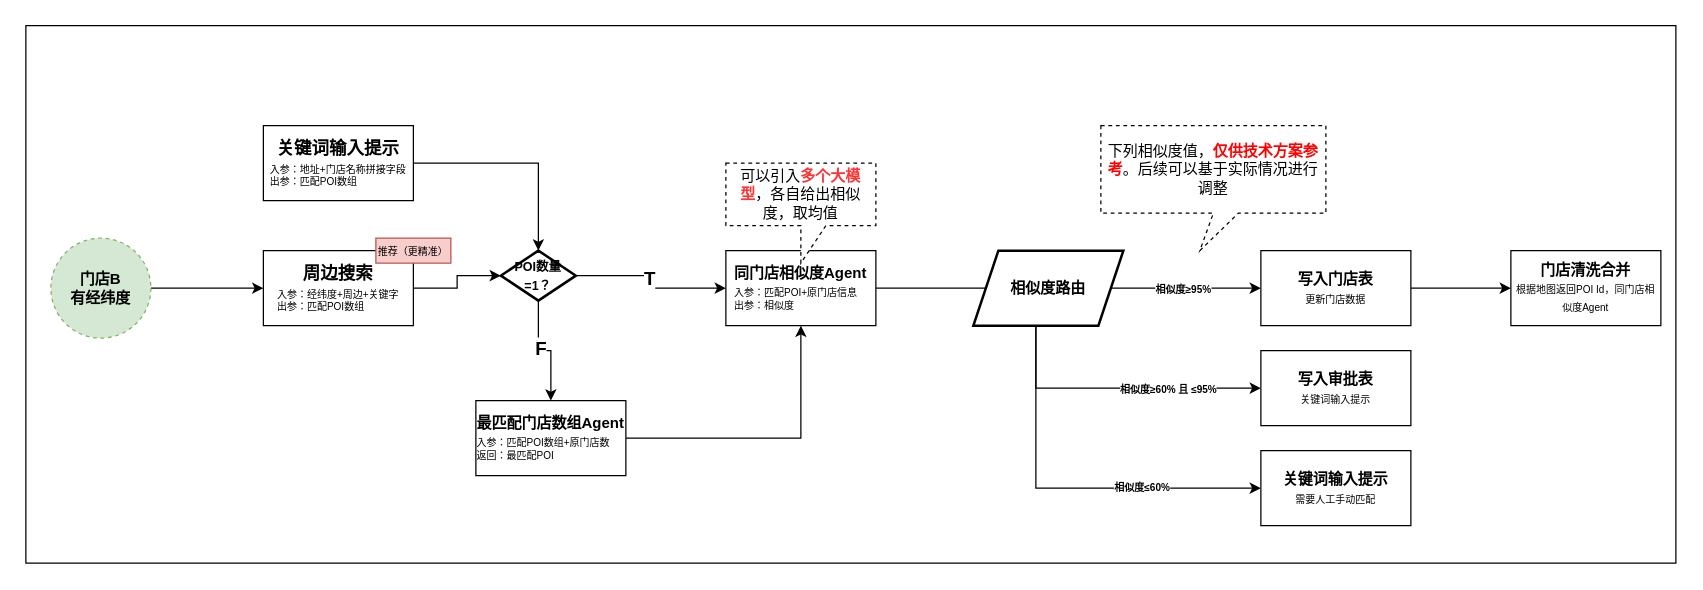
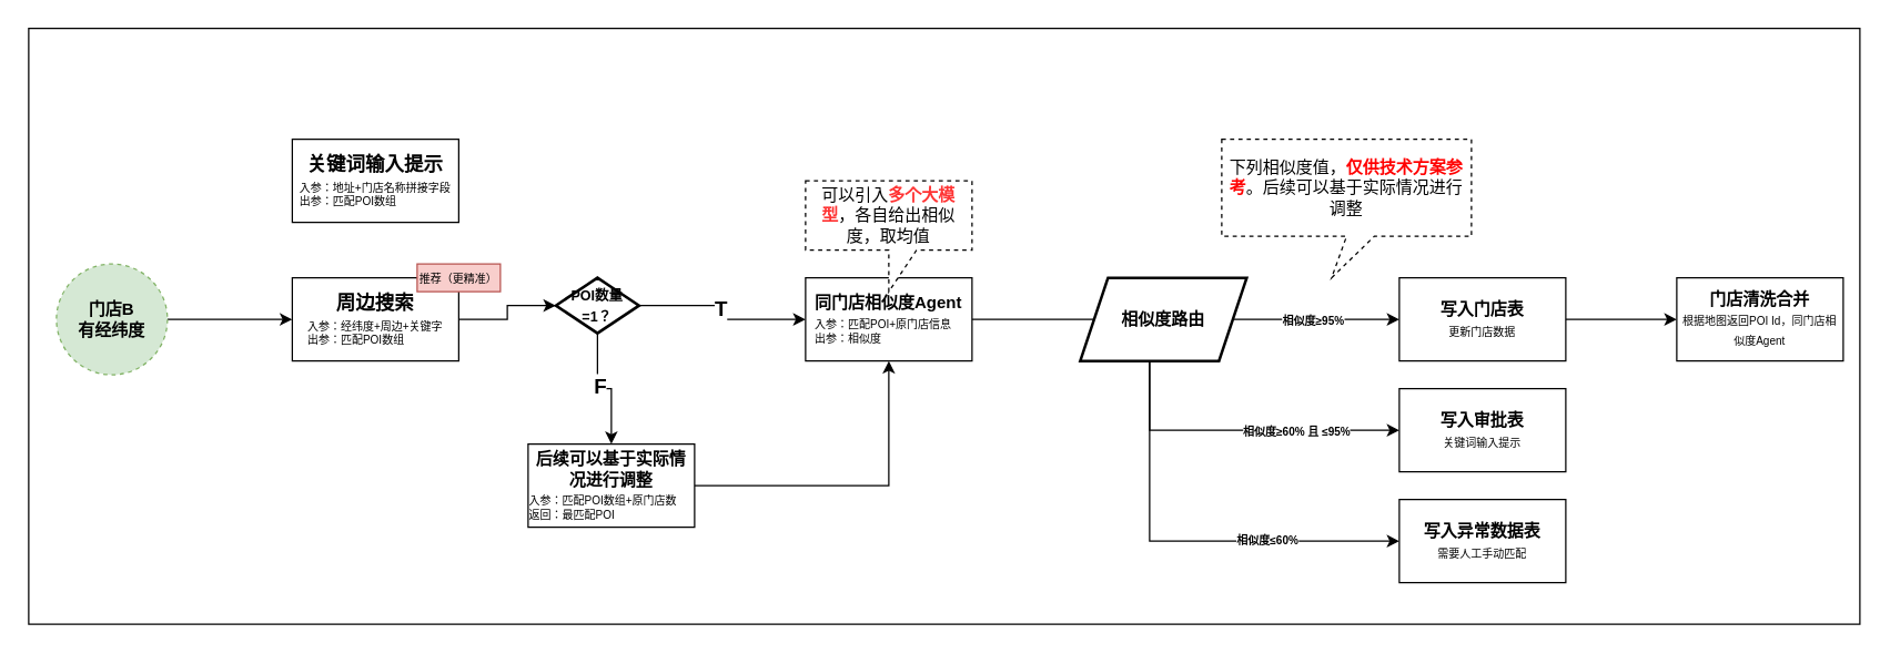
  <mxCell id="0" />
  <mxCell id="1" parent="0" />
  <mxCell id="2" value="" style="rounded=0;whiteSpace=wrap;html=1;" vertex="1" parent="1"><mxGeometry x="20" width="1320" height="430" as="geometry" y="20" /></mxCell>
  <mxCell id="3" value="" style="edgeStyle=orthogonalEdgeStyle;rounded=0;orthogonalLoop=1;jettySize=auto;html=1;" edge="1" parent="1" source="4" target="9"><mxGeometry relative="1" as="geometry" /></mxCell>
  <mxCell id="4" value="&lt;font style=&quot;font-size: 14px;&quot;&gt;&lt;b style=&quot;&quot;&gt;周边搜索&lt;/b&gt;&lt;/font&gt;&lt;br&gt;&lt;div style=&quot;text-align: left;&quot;&gt;&lt;span style=&quot;font-size: 8px; background-color: initial;&quot;&gt;入参：经纬度+周边+关键字&lt;/span&gt;&lt;/div&gt;&lt;font style=&quot;font-size: 8px;&quot;&gt;&lt;div style=&quot;text-align: left;&quot;&gt;&lt;span style=&quot;background-color: initial;&quot;&gt;出参：匹配POI数组&lt;/span&gt;&lt;/div&gt;&lt;/font&gt;" style="rounded=0;whiteSpace=wrap;html=1;" vertex="1" parent="1"><mxGeometry x="210" y="200" width="120" height="60" as="geometry" /></mxCell>
  <mxCell id="5" value="" style="edgeStyle=orthogonalEdgeStyle;rounded=0;orthogonalLoop=1;jettySize=auto;html=1;" edge="1" parent="1" source="9" target="11"><mxGeometry relative="1" as="geometry" /></mxCell>
  <mxCell id="6" value="&lt;font style=&quot;font-size: 15px;&quot;&gt;&lt;b&gt;T&lt;/b&gt;&lt;/font&gt;" style="edgeLabel;html=1;align=center;verticalAlign=middle;resizable=0;points=[];" vertex="1" connectable="0" parent="5"><mxGeometry x="-0.113" y="-1" relative="1" as="geometry"><mxPoint as="offset" /></mxGeometry></mxCell>
  <mxCell id="7" value="" style="edgeStyle=orthogonalEdgeStyle;rounded=0;orthogonalLoop=1;jettySize=auto;html=1;" edge="1" parent="1" source="9" target="13"><mxGeometry relative="1" as="geometry" /></mxCell>
  <mxCell id="8" value="&lt;font style=&quot;font-size: 15px;&quot;&gt;&lt;b&gt;F&lt;/b&gt;&lt;/font&gt;" style="edgeLabel;html=1;align=center;verticalAlign=middle;resizable=0;points=[];" vertex="1" connectable="0" parent="7"><mxGeometry x="-0.17" y="1" relative="1" as="geometry"><mxPoint as="offset" /></mxGeometry></mxCell>
  <mxCell id="9" value="&lt;font style=&quot;font-size: 10px;&quot;&gt;POI数量=1？&lt;/font&gt;" style="rhombus;whiteSpace=wrap;html=1;rounded=0;strokeWidth=2;fontStyle=1" vertex="1" parent="1"><mxGeometry x="400" y="200" width="60" height="40" as="geometry" /></mxCell>
  <mxCell id="10" value="" style="edgeStyle=orthogonalEdgeStyle;rounded=0;orthogonalLoop=1;jettySize=auto;html=1;" edge="1" parent="1" source="11"><mxGeometry relative="1" as="geometry"><mxPoint x="800" y="230" as="targetPoint" /></mxGeometry></mxCell>
  <mxCell id="11" value="&lt;b&gt;同门店相似度Agent&lt;/b&gt;&lt;br&gt;&lt;div style=&quot;text-align: left;&quot;&gt;&lt;span style=&quot;font-size: 8px; background-color: initial;&quot;&gt;入参：匹配POI+原门店信息&lt;/span&gt;&lt;/div&gt;&lt;font style=&quot;font-size: 8px;&quot;&gt;&lt;div style=&quot;text-align: left;&quot;&gt;&lt;span style=&quot;background-color: initial;&quot;&gt;出参：相似度&lt;/span&gt;&lt;/div&gt;&lt;/font&gt;" style="whiteSpace=wrap;html=1;rounded=0;" vertex="1" parent="1"><mxGeometry x="580" y="200" width="120" height="60" as="geometry" /></mxCell>
  <mxCell id="12" style="edgeStyle=orthogonalEdgeStyle;rounded=0;orthogonalLoop=1;jettySize=auto;html=1;exitX=1;exitY=0.5;exitDx=0;exitDy=0;entryX=0.5;entryY=1;entryDx=0;entryDy=0;" edge="1" parent="1" source="13" target="11"><mxGeometry relative="1" as="geometry" /></mxCell>
- <mxCell id="13" value="&lt;font style=&quot;font-size: 12px;&quot;&gt;&lt;b style=&quot;&quot;&gt;最匹配门店数组Agent&lt;/b&gt;&lt;/font&gt;&lt;br&gt;&lt;div style=&quot;text-align: left;&quot;&gt;&lt;span style=&quot;font-size: 8px; background-color: initial;&quot;&gt;入参：匹配POI数组+原门店数&lt;/span&gt;&lt;/div&gt;&lt;font style=&quot;font-size: 8px;&quot;&gt;&lt;div style=&quot;text-align: left;&quot;&gt;&lt;span style=&quot;background-color: initial;&quot;&gt;返回：最匹配POI&lt;/span&gt;&lt;/div&gt;&lt;/font&gt;" style="whiteSpace=wrap;html=1;rounded=0;" vertex="1" parent="1"><mxGeometry x="380" y="320" width="120" height="60" as="geometry" /></mxCell>
+ <mxCell id="13" value="&lt;font style=&quot;font-size: 12px;&quot;&gt;&lt;b style=&quot;&quot;&gt;后续可以基于实际情况进行调整&lt;/b&gt;&lt;/font&gt;&lt;br&gt;&lt;div style=&quot;text-align: left;&quot;&gt;&lt;span style=&quot;font-size: 8px; background-color: initial;&quot;&gt;入参：匹配POI数组+原门店数&lt;/span&gt;&lt;/div&gt;&lt;font style=&quot;font-size: 8px;&quot;&gt;&lt;div style=&quot;text-align: left;&quot;&gt;&lt;span style=&quot;background-color: initial;&quot;&gt;返回：最匹配POI&lt;/span&gt;&lt;/div&gt;&lt;/font&gt;" style="whiteSpace=wrap;html=1;rounded=0;" vertex="1" parent="1"><mxGeometry x="380" y="320" width="120" height="60" as="geometry" /></mxCell>
  <mxCell id="14" value="" style="edgeStyle=orthogonalEdgeStyle;rounded=0;orthogonalLoop=1;jettySize=auto;html=1;" edge="1" parent="1" source="15" target="31"><mxGeometry relative="1" as="geometry" /></mxCell>
  <mxCell id="15" value="写入门店表&lt;br&gt;&lt;span style=&quot;font-weight: normal;&quot;&gt;&lt;font style=&quot;font-size: 8px;&quot;&gt;更新门店数据&lt;/font&gt;&lt;/span&gt;" style="whiteSpace=wrap;html=1;rounded=0;strokeWidth=1;fontStyle=1;" vertex="1" parent="1"><mxGeometry x="1008" y="200" width="120" height="60" as="geometry" /></mxCell>
  <mxCell id="16" style="edgeStyle=orthogonalEdgeStyle;rounded=0;orthogonalLoop=1;jettySize=auto;html=1;exitX=1;exitY=0.5;exitDx=0;exitDy=0;entryX=0;entryY=0.5;entryDx=0;entryDy=0;" edge="1" parent="1" source="22" target="15"><mxGeometry relative="1" as="geometry" /></mxCell>
  <mxCell id="17" value="&lt;font style=&quot;font-size: 8px;&quot;&gt;&lt;b&gt;相似度≥95%&lt;/b&gt;&lt;/font&gt;" style="edgeLabel;html=1;align=center;verticalAlign=middle;resizable=0;points=[];" vertex="1" connectable="0" parent="16"><mxGeometry x="-0.051" y="1" relative="1" as="geometry"><mxPoint as="offset" /></mxGeometry></mxCell>
  <mxCell id="18" value="" style="edgeStyle=orthogonalEdgeStyle;rounded=0;orthogonalLoop=1;jettySize=auto;html=1;entryX=0;entryY=0.5;entryDx=0;entryDy=0;" edge="1" parent="1" source="22" target="23"><mxGeometry relative="1" as="geometry"><Array as="points"><mxPoint x="828" y="310" /></Array></mxGeometry></mxCell>
  <mxCell id="19" value="&lt;font style=&quot;font-size: 8px;&quot;&gt;&lt;b&gt;相似度≥60% 且 ≤95%&lt;/b&gt;&lt;/font&gt;" style="edgeLabel;html=1;align=center;verticalAlign=middle;resizable=0;points=[];" vertex="1" connectable="0" parent="18"><mxGeometry x="0.347" y="1" relative="1" as="geometry"><mxPoint as="offset" /></mxGeometry></mxCell>
  <mxCell id="20" style="edgeStyle=orthogonalEdgeStyle;rounded=0;orthogonalLoop=1;jettySize=auto;html=1;exitX=0.5;exitY=1;exitDx=0;exitDy=0;entryX=0;entryY=0.5;entryDx=0;entryDy=0;" edge="1" parent="1" source="22" target="24"><mxGeometry relative="1" as="geometry"><Array as="points"><mxPoint x="828" y="260" /><mxPoint x="828" y="390" /></Array></mxGeometry></mxCell>
  <mxCell id="21" value="&lt;font style=&quot;font-size: 8px;&quot;&gt;&lt;b&gt;相似度≤60%&lt;/b&gt;&lt;/font&gt;" style="edgeLabel;html=1;align=center;verticalAlign=middle;resizable=0;points=[];" vertex="1" connectable="0" parent="20"><mxGeometry x="0.399" y="2" relative="1" as="geometry"><mxPoint as="offset" /></mxGeometry></mxCell>
  <mxCell id="22" value="&lt;b&gt;相似度路由&lt;/b&gt;" style="shape=parallelogram;perimeter=parallelogramPerimeter;whiteSpace=wrap;html=1;fixedSize=1;strokeWidth=2;" vertex="1" parent="1"><mxGeometry x="778" y="200" width="120" height="60" as="geometry" /></mxCell>
  <mxCell id="23" value="&lt;b&gt;写入审批表&lt;/b&gt;&lt;br&gt;&lt;font style=&quot;font-size: 8px;&quot;&gt;关键词输入提示&lt;/font&gt;" style="whiteSpace=wrap;html=1;strokeWidth=1;" vertex="1" parent="1"><mxGeometry x="1008" y="280" width="120" height="60" as="geometry" /></mxCell>
- <mxCell id="24" value="&lt;b&gt;关键词输入提示&lt;/b&gt;&lt;br&gt;&lt;font style=&quot;font-size: 8px;&quot;&gt;需要人工手动匹配&lt;br&gt;&lt;/font&gt;" style="whiteSpace=wrap;html=1;strokeWidth=1;" vertex="1" parent="1"><mxGeometry x="1008" y="360" width="120" height="60" as="geometry" /></mxCell>
- <mxCell id="25" style="edgeStyle=orthogonalEdgeStyle;rounded=0;orthogonalLoop=1;jettySize=auto;html=1;exitX=1;exitY=0.5;exitDx=0;exitDy=0;entryX=0.5;entryY=0;entryDx=0;entryDy=0;" edge="1" parent="1" source="26" target="9"><mxGeometry relative="1" as="geometry" /></mxCell>
+ <mxCell id="24" value="&lt;b&gt;写入异常数据表&lt;/b&gt;&lt;br&gt;&lt;font style=&quot;font-size: 8px;&quot;&gt;需要人工手动匹配&lt;br&gt;&lt;/font&gt;" style="whiteSpace=wrap;html=1;strokeWidth=1;" vertex="1" parent="1"><mxGeometry x="1008" y="360" width="120" height="60" as="geometry" /></mxCell>
  <mxCell id="26" value="&lt;font style=&quot;font-size: 14px;&quot;&gt;&lt;b style=&quot;&quot;&gt;关键词输入提示&lt;/b&gt;&lt;/font&gt;&lt;br&gt;&lt;div style=&quot;text-align: left;&quot;&gt;&lt;span style=&quot;font-size: 8px; background-color: initial;&quot;&gt;入参：地址+门店名称拼接字段&lt;/span&gt;&lt;/div&gt;&lt;font style=&quot;font-size: 8px;&quot;&gt;&lt;div style=&quot;text-align: left;&quot;&gt;&lt;span style=&quot;background-color: initial;&quot;&gt;出参：匹配POI数组&lt;/span&gt;&lt;/div&gt;&lt;/font&gt;" style="rounded=0;whiteSpace=wrap;html=1;" vertex="1" parent="1"><mxGeometry x="210" y="100" width="120" height="60" as="geometry" /></mxCell>
  <mxCell id="27" value="可以引入&lt;b&gt;&lt;font color=&quot;#ff3333&quot;&gt;多个大模型&lt;/font&gt;&lt;/b&gt;，各自给出相似度，取均值" style="shape=callout;whiteSpace=wrap;html=1;perimeter=calloutPerimeter;dashed=1;" vertex="1" parent="1"><mxGeometry x="580" y="130" width="120" height="80" as="geometry" /></mxCell>
  <mxCell id="28" value="下列相似度值，&lt;b&gt;&lt;font color=&quot;#ff0000&quot;&gt;仅供技术方案参考&lt;/font&gt;&lt;/b&gt;。后续可以基于实际情况进行调整" style="shape=callout;whiteSpace=wrap;html=1;perimeter=calloutPerimeter;dashed=1;position2=0.44;" vertex="1" parent="1"><mxGeometry x="880" y="100" width="180" height="100" as="geometry" /></mxCell>
  <mxCell id="29" style="edgeStyle=orthogonalEdgeStyle;rounded=0;orthogonalLoop=1;jettySize=auto;html=1;exitX=1;exitY=0.5;exitDx=0;exitDy=0;entryX=0;entryY=0.5;entryDx=0;entryDy=0;" edge="1" parent="1" source="30" target="4"><mxGeometry relative="1" as="geometry" /></mxCell>
  <mxCell id="30" value="门店B&lt;br&gt;有经纬度" style="ellipse;whiteSpace=wrap;html=1;aspect=fixed;fillColor=#d5e8d4;strokeColor=#82b366;fontStyle=1;dashed=1;" vertex="1" parent="1"><mxGeometry x="40" y="190" width="80" height="80" as="geometry" /></mxCell>
  <mxCell id="31" value="门店清洗合并&lt;br&gt;&lt;span style=&quot;font-weight: normal;&quot;&gt;&lt;font style=&quot;font-size: 8px;&quot;&gt;根据地图返回POI Id，同门店相似度Agent&lt;/font&gt;&lt;/span&gt;" style="whiteSpace=wrap;html=1;rounded=0;strokeWidth=1;fontStyle=1;" vertex="1" parent="1"><mxGeometry x="1208" y="200" width="120" height="60" as="geometry" /></mxCell>
  <mxCell id="32" value="&lt;font style=&quot;font-size: 8px;&quot;&gt;推荐（更精准）&lt;/font&gt;" style="rounded=0;whiteSpace=wrap;html=1;fillColor=#f8cecc;strokeColor=#b85450;" vertex="1" parent="1"><mxGeometry x="300" y="190" width="60" height="20" as="geometry" /></mxCell>
